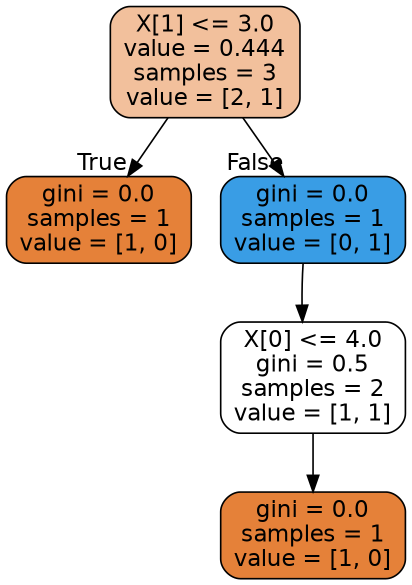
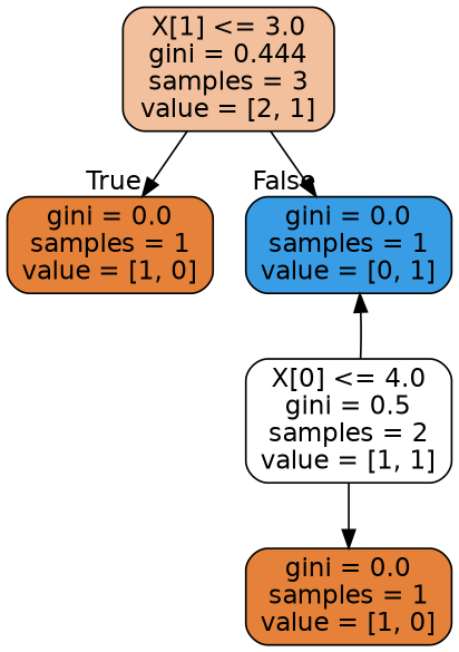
  digraph {
    node [color=black fillcolor="#e58139" fontname=helvetica shape=box style="filled, rounded"]
    edge [fontname=helvetica]
-   n1 [fillcolor="#f2c09c" label="X[1] <= 3.0\nvalue = 0.444\nsamples = 3\nvalue = [2, 1]"]
+   n1 [fillcolor="#f2c09c" label="X[1] <= 3.0\ngini = 0.444\nsamples = 3\nvalue = [2, 1]"]
    n2 [label="gini = 0.0\nsamples = 1\nvalue = [1, 0]"]
    n3 [fillcolor="#399de5" label="gini = 0.0\nsamples = 1\nvalue = [0, 1]"]
    n4 [fillcolor="#ffffff" label="X[0] <= 4.0\ngini = 0.5\nsamples = 2\nvalue = [1, 1]"]
    n5 [label="gini = 0.0\nsamples = 1\nvalue = [1, 0]"]
    n1 -> n2 [headlabel=True labelangle=45 labeldistance=2.5]
    n1 -> n3 [headlabel=False labelangle=-45 labeldistance=2.5]
-   n3 -> n4
+   n4 -> n3
    n4 -> n5
  }
